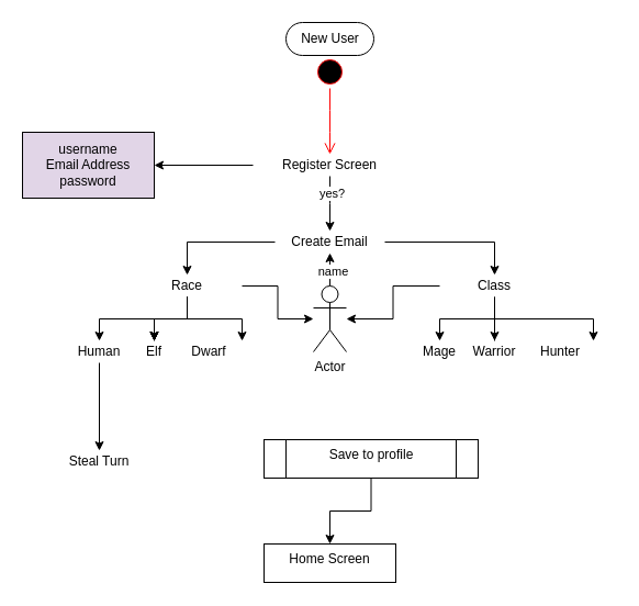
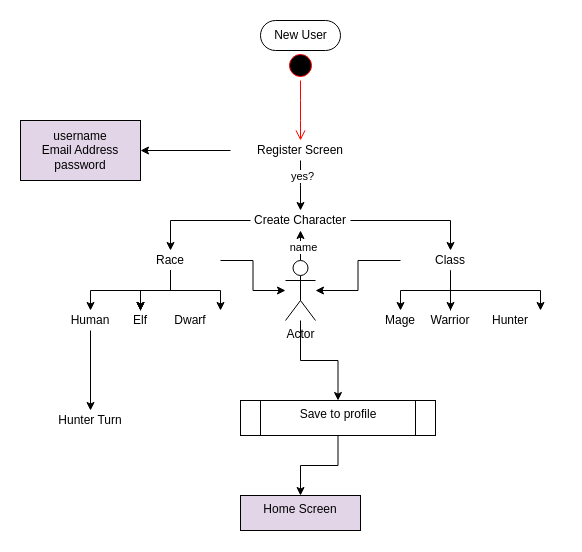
  <mxCell id="0" />
  <mxCell id="1" parent="0" />
  <mxCell id="2" value="New User" style="html=1;dashed=0;whitespace=wrap;shape=mxgraph.dfd.start" vertex="1" parent="1"><mxGeometry x="260" y="20" width="80" height="30" as="geometry" /></mxCell>
  <mxCell id="3" value="" style="ellipse;html=1;shape=startState;fillColor=#000000;strokeColor=#ff0000;" vertex="1" parent="1"><mxGeometry x="285" y="50" width="30" height="30" as="geometry" /></mxCell>
  <mxCell id="4" value="" style="edgeStyle=orthogonalEdgeStyle;html=1;verticalAlign=bottom;endArrow=open;endSize=8;strokeColor=#ff0000;" edge="1" source="3" parent="1"><mxGeometry relative="1" as="geometry"><mxPoint x="300" y="140" as="targetPoint" /></mxGeometry></mxCell>
  <mxCell id="5" value="" style="edgeStyle=orthogonalEdgeStyle;rounded=0;orthogonalLoop=1;jettySize=auto;html=1;" edge="1" parent="1" source="8"><mxGeometry relative="1" as="geometry"><mxPoint x="300" y="210" as="targetPoint" /></mxGeometry></mxCell>
  <mxCell id="6" value="yes?" style="edgeLabel;html=1;align=center;verticalAlign=middle;resizable=0;points=[];" vertex="1" connectable="0" parent="5"><mxGeometry x="-0.4" y="1" relative="1" as="geometry"><mxPoint as="offset" /></mxGeometry></mxCell>
  <mxCell id="7" value="" style="edgeStyle=orthogonalEdgeStyle;rounded=0;orthogonalLoop=1;jettySize=auto;html=1;" edge="1" parent="1" source="8" target="9"><mxGeometry relative="1" as="geometry" /></mxCell>
  <mxCell id="8" value="Register Screen" style="text;html=1;strokeColor=none;fillColor=none;align=center;verticalAlign=middle;whiteSpace=wrap;rounded=0;" vertex="1" parent="1"><mxGeometry x="230" y="140" width="140" height="20" as="geometry" /></mxCell>
  <mxCell id="9" value="username&lt;br&gt;Email Address&lt;br&gt;password" style="whiteSpace=wrap;html=1;fillColor=#e1d5e7;" vertex="1" parent="1"><mxGeometry x="20" y="120" width="120" height="60" as="geometry" /></mxCell>
  <mxCell id="10" value="" style="edgeStyle=orthogonalEdgeStyle;rounded=0;orthogonalLoop=1;jettySize=auto;html=1;" edge="1" parent="1" source="12" target="19"><mxGeometry relative="1" as="geometry" /></mxCell>
  <mxCell id="11" value="" style="edgeStyle=orthogonalEdgeStyle;rounded=0;orthogonalLoop=1;jettySize=auto;html=1;" edge="1" parent="1" source="12" target="23"><mxGeometry relative="1" as="geometry" /></mxCell>
- <mxCell id="12" value="Create Email" style="text;html=1;strokeColor=none;fillColor=none;align=center;verticalAlign=middle;whiteSpace=wrap;rounded=0;" vertex="1" parent="1"><mxGeometry x="250" y="210" width="100" height="20" as="geometry" /></mxCell>
+ <mxCell id="12" value="Create Character" style="text;html=1;strokeColor=none;fillColor=none;align=center;verticalAlign=middle;whiteSpace=wrap;rounded=0;" vertex="1" parent="1"><mxGeometry x="250" y="210" width="100" height="20" as="geometry" /></mxCell>
  <mxCell id="13" value="" style="edgeStyle=orthogonalEdgeStyle;rounded=0;orthogonalLoop=1;jettySize=auto;html=1;" edge="1" parent="1" source="19" target="29"><mxGeometry relative="1" as="geometry" /></mxCell>
  <mxCell id="14" value="" style="edgeStyle=orthogonalEdgeStyle;rounded=0;orthogonalLoop=1;jettySize=auto;html=1;" edge="1" parent="1" source="19" target="31"><mxGeometry relative="1" as="geometry" /></mxCell>
  <mxCell id="15" value="" style="edgeStyle=orthogonalEdgeStyle;rounded=0;orthogonalLoop=1;jettySize=auto;html=1;" edge="1" parent="1" source="19" target="31"><mxGeometry relative="1" as="geometry" /></mxCell>
  <mxCell id="16" value="" style="edgeStyle=orthogonalEdgeStyle;rounded=0;orthogonalLoop=1;jettySize=auto;html=1;" edge="1" parent="1" source="19" target="31"><mxGeometry relative="1" as="geometry" /></mxCell>
  <mxCell id="17" value="" style="edgeStyle=orthogonalEdgeStyle;rounded=0;orthogonalLoop=1;jettySize=auto;html=1;" edge="1" parent="1" source="19" target="31"><mxGeometry relative="1" as="geometry" /></mxCell>
  <mxCell id="18" value="" style="edgeStyle=orthogonalEdgeStyle;rounded=0;orthogonalLoop=1;jettySize=auto;html=1;" edge="1" parent="1" source="19" target="38"><mxGeometry relative="1" as="geometry" /></mxCell>
  <mxCell id="19" value="Race" style="text;html=1;strokeColor=none;fillColor=none;align=center;verticalAlign=middle;whiteSpace=wrap;rounded=0;" vertex="1" parent="1"><mxGeometry x="120" y="250" width="100" height="20" as="geometry" /></mxCell>
  <mxCell id="20" value="" style="edgeStyle=orthogonalEdgeStyle;rounded=0;orthogonalLoop=1;jettySize=auto;html=1;" edge="1" parent="1" source="23" target="25"><mxGeometry relative="1" as="geometry" /></mxCell>
  <mxCell id="21" value="" style="edgeStyle=orthogonalEdgeStyle;rounded=0;orthogonalLoop=1;jettySize=auto;html=1;" edge="1" parent="1" source="23" target="27"><mxGeometry relative="1" as="geometry" /></mxCell>
  <mxCell id="22" value="" style="edgeStyle=orthogonalEdgeStyle;rounded=0;orthogonalLoop=1;jettySize=auto;html=1;" edge="1" parent="1" source="23" target="38"><mxGeometry relative="1" as="geometry" /></mxCell>
  <mxCell id="23" value="Class" style="text;html=1;strokeColor=none;fillColor=none;align=center;verticalAlign=middle;whiteSpace=wrap;rounded=0;" vertex="1" parent="1"><mxGeometry x="400" y="250" width="100" height="20" as="geometry" /></mxCell>
  <mxCell id="24" style="edgeStyle=orthogonalEdgeStyle;rounded=0;orthogonalLoop=1;jettySize=auto;html=1;exitX=0.5;exitY=1;exitDx=0;exitDy=0;" edge="1" parent="1" source="23" target="23"><mxGeometry relative="1" as="geometry" /></mxCell>
  <mxCell id="25" value="Mage" style="text;html=1;strokeColor=none;fillColor=none;align=center;verticalAlign=middle;whiteSpace=wrap;rounded=0;" vertex="1" parent="1"><mxGeometry x="350" y="310" width="100" height="20" as="geometry" /></mxCell>
  <mxCell id="26" value="" style="edgeStyle=orthogonalEdgeStyle;rounded=0;orthogonalLoop=1;jettySize=auto;html=1;" edge="1" parent="1" source="27" target="33"><mxGeometry relative="1" as="geometry"><Array as="points"><mxPoint x="450" y="290" /><mxPoint x="540" y="290" /></Array></mxGeometry></mxCell>
  <mxCell id="27" value="Warrior" style="text;html=1;strokeColor=none;fillColor=none;align=center;verticalAlign=middle;whiteSpace=wrap;rounded=0;" vertex="1" parent="1"><mxGeometry x="400" y="310" width="100" height="20" as="geometry" /></mxCell>
  <mxCell id="28" value="" style="edgeStyle=orthogonalEdgeStyle;rounded=0;orthogonalLoop=1;jettySize=auto;html=1;" edge="1" parent="1" source="29" target="39"><mxGeometry relative="1" as="geometry" /></mxCell>
  <mxCell id="29" value="Human" style="text;html=1;strokeColor=none;fillColor=none;align=center;verticalAlign=middle;whiteSpace=wrap;rounded=0;" vertex="1" parent="1"><mxGeometry x="40" y="310" width="100" height="20" as="geometry" /></mxCell>
  <mxCell id="30" value="" style="edgeStyle=orthogonalEdgeStyle;rounded=0;orthogonalLoop=1;jettySize=auto;html=1;" edge="1" parent="1" source="31" target="32"><mxGeometry relative="1" as="geometry"><Array as="points"><mxPoint x="140" y="290" /><mxPoint x="220" y="290" /></Array></mxGeometry></mxCell>
  <mxCell id="31" value="Elf" style="text;html=1;strokeColor=none;fillColor=none;align=center;verticalAlign=middle;whiteSpace=wrap;rounded=0;" vertex="1" parent="1"><mxGeometry x="90" y="310" width="100" height="20" as="geometry" /></mxCell>
  <mxCell id="32" value="Dwarf" style="text;html=1;strokeColor=none;fillColor=none;align=center;verticalAlign=middle;whiteSpace=wrap;rounded=0;" vertex="1" parent="1"><mxGeometry x="140" y="310" width="100" height="20" as="geometry" /></mxCell>
  <mxCell id="33" value="Hunter" style="text;html=1;strokeColor=none;fillColor=none;align=center;verticalAlign=middle;whiteSpace=wrap;rounded=0;" vertex="1" parent="1"><mxGeometry x="460" y="310" width="100" height="20" as="geometry" /></mxCell>
  <mxCell id="34" style="edgeStyle=orthogonalEdgeStyle;rounded=0;orthogonalLoop=1;jettySize=auto;html=1;exitX=0.5;exitY=1;exitDx=0;exitDy=0;" edge="1" parent="1" source="33" target="33"><mxGeometry relative="1" as="geometry" /></mxCell>
  <mxCell id="35" value="" style="edgeStyle=orthogonalEdgeStyle;rounded=0;orthogonalLoop=1;jettySize=auto;html=1;" edge="1" parent="1" source="38" target="12"><mxGeometry relative="1" as="geometry" /></mxCell>
  <mxCell id="36" value="name" style="edgeLabel;html=1;align=center;verticalAlign=middle;resizable=0;points=[];" vertex="1" connectable="0" parent="35"><mxGeometry x="0.36" y="-2" relative="1" as="geometry"><mxPoint as="offset" /></mxGeometry></mxCell>
+ <mxCell id="37" value="" style="edgeStyle=orthogonalEdgeStyle;rounded=0;orthogonalLoop=1;jettySize=auto;html=1;" edge="1" parent="1" source="38" target="41"><mxGeometry relative="1" as="geometry" /></mxCell>
  <mxCell id="38" value="Actor" style="shape=umlActor;verticalLabelPosition=bottom;verticalAlign=top;html=1;outlineConnect=0;" vertex="1" parent="1"><mxGeometry x="285" y="260" width="30" height="60" as="geometry" /></mxCell>
- <mxCell id="39" value="Steal Turn" style="text;html=1;strokeColor=none;fillColor=none;align=center;verticalAlign=middle;whiteSpace=wrap;rounded=0;" vertex="1" parent="1"><mxGeometry x="40" y="410" width="100" height="20" as="geometry" /></mxCell>
+ <mxCell id="39" value="Hunter Turn" style="text;html=1;strokeColor=none;fillColor=none;align=center;verticalAlign=middle;whiteSpace=wrap;rounded=0;" vertex="1" parent="1"><mxGeometry x="40" y="410" width="100" height="20" as="geometry" /></mxCell>
  <mxCell id="40" value="" style="edgeStyle=orthogonalEdgeStyle;rounded=0;orthogonalLoop=1;jettySize=auto;html=1;" edge="1" parent="1" source="41" target="42"><mxGeometry relative="1" as="geometry" /></mxCell>
  <mxCell id="41" value="Save to profile" style="shape=process;whiteSpace=wrap;html=1;backgroundOutline=1;verticalAlign=top;" vertex="1" parent="1"><mxGeometry x="240" y="400" width="195" height="35" as="geometry" /></mxCell>
- <mxCell id="42" value="Home Screen" style="whiteSpace=wrap;html=1;verticalAlign=top;" vertex="1" parent="1"><mxGeometry x="240" y="495" width="120" height="35" as="geometry" /></mxCell>
+ <mxCell id="42" value="Home Screen" style="whiteSpace=wrap;html=1;verticalAlign=top;fillColor=#e1d5e7;" vertex="1" parent="1"><mxGeometry x="240" y="495" width="120" height="35" as="geometry" /></mxCell>
